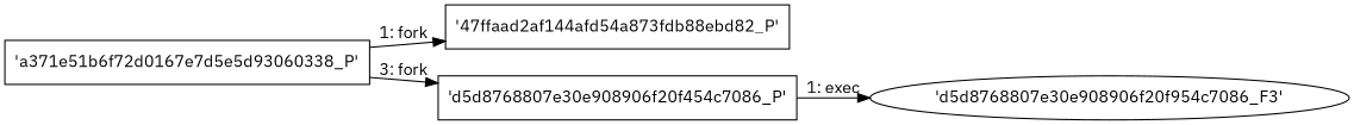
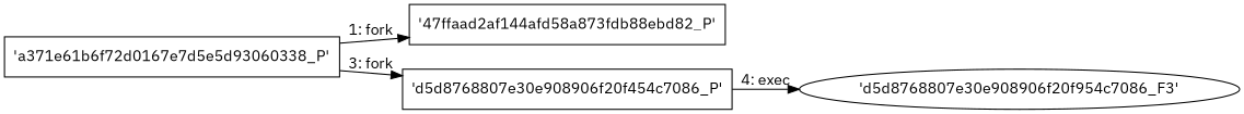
  digraph {
    engine=neato
    fixedsize=false
    fontname="IBM Plex Sans"
    fontsize=10
    nodesep=0.3
    rankdir=LR
    ranksep=0
    splines=true
    node [fontname="IBM Plex Sans" node_type=Process shape=box]
    edge [fontname="IBM Plex Sans"]
-   "'a371e61b6f72d0167e7d5e5d93060338_P'" [label="'a371e51b6f72d0167e7d5e5d93060338_P'"]
-   "'47ffaad2af144afd54a873fdb88ebd82_P'"
+   "'a371e61b6f72d0167e7d5e5d93060338_P'"
+   "'47ffaad2af144afd54a873fdb88ebd82_P'" [label="'47ffaad2af144afd58a873fdb88ebd82_P'"]
    "'d5d8768807e30e908906f20f454c7086_P'"
    n4 [label="'d5d8768807e30e908906f20f954c7086_F3'" node_type=File shape=ellipse]
    "'a371e61b6f72d0167e7d5e5d93060338_P'" -> "'47ffaad2af144afd54a873fdb88ebd82_P'" [label="1: fork"]
    "'a371e61b6f72d0167e7d5e5d93060338_P'" -> "'d5d8768807e30e908906f20f454c7086_P'" [label="3: fork"]
-   "'d5d8768807e30e908906f20f454c7086_P'" -> n4 [label="1: exec"]
+   "'d5d8768807e30e908906f20f454c7086_P'" -> n4 [label="4: exec"]
  }
